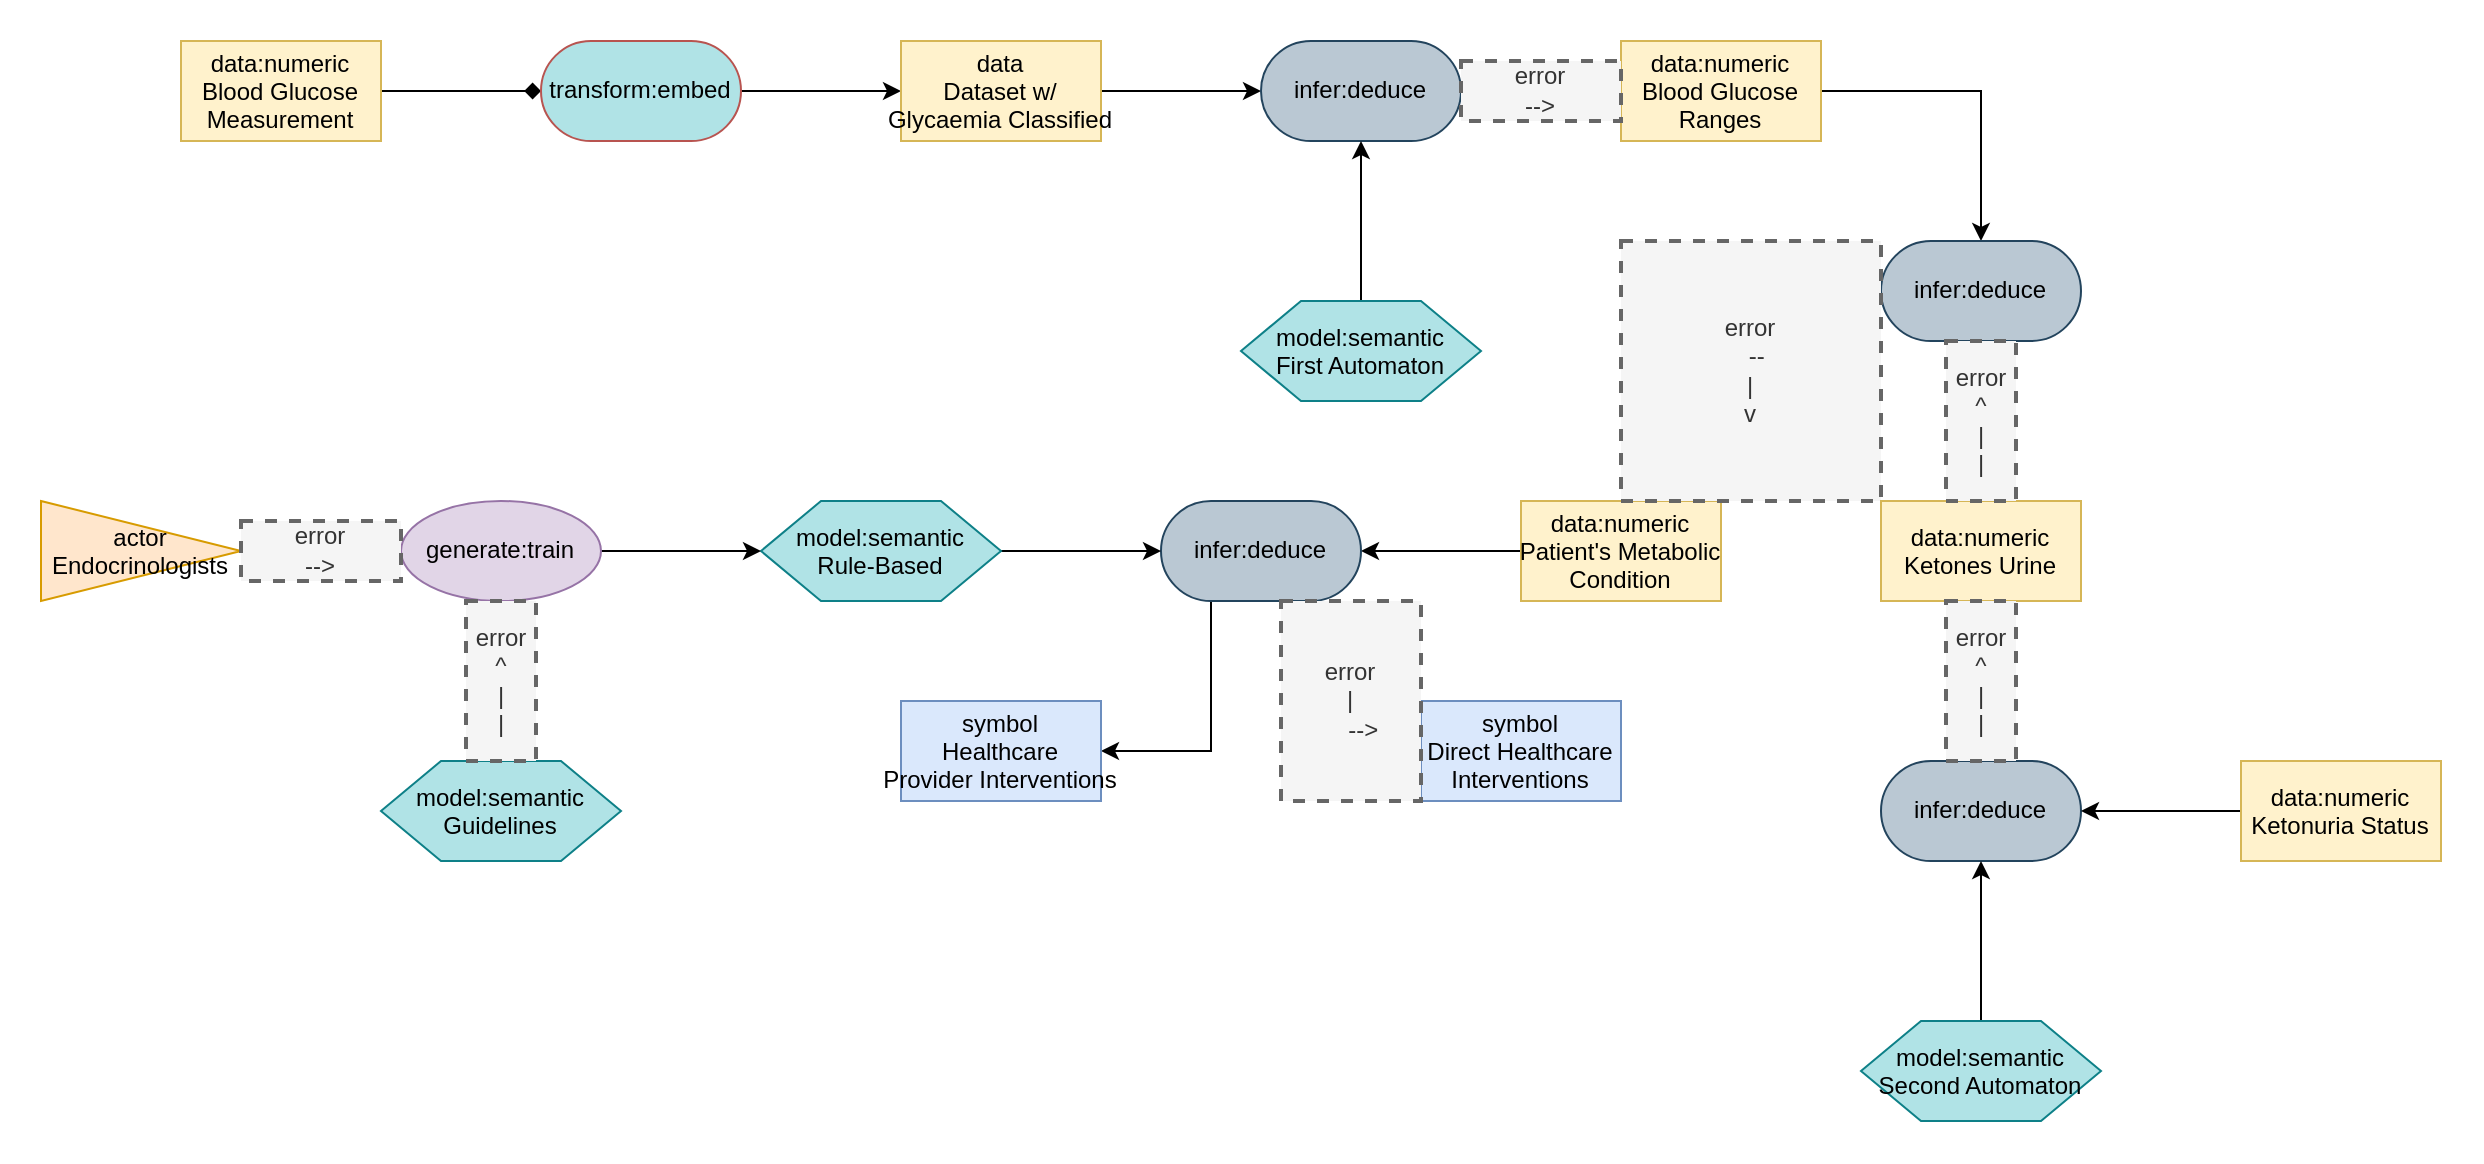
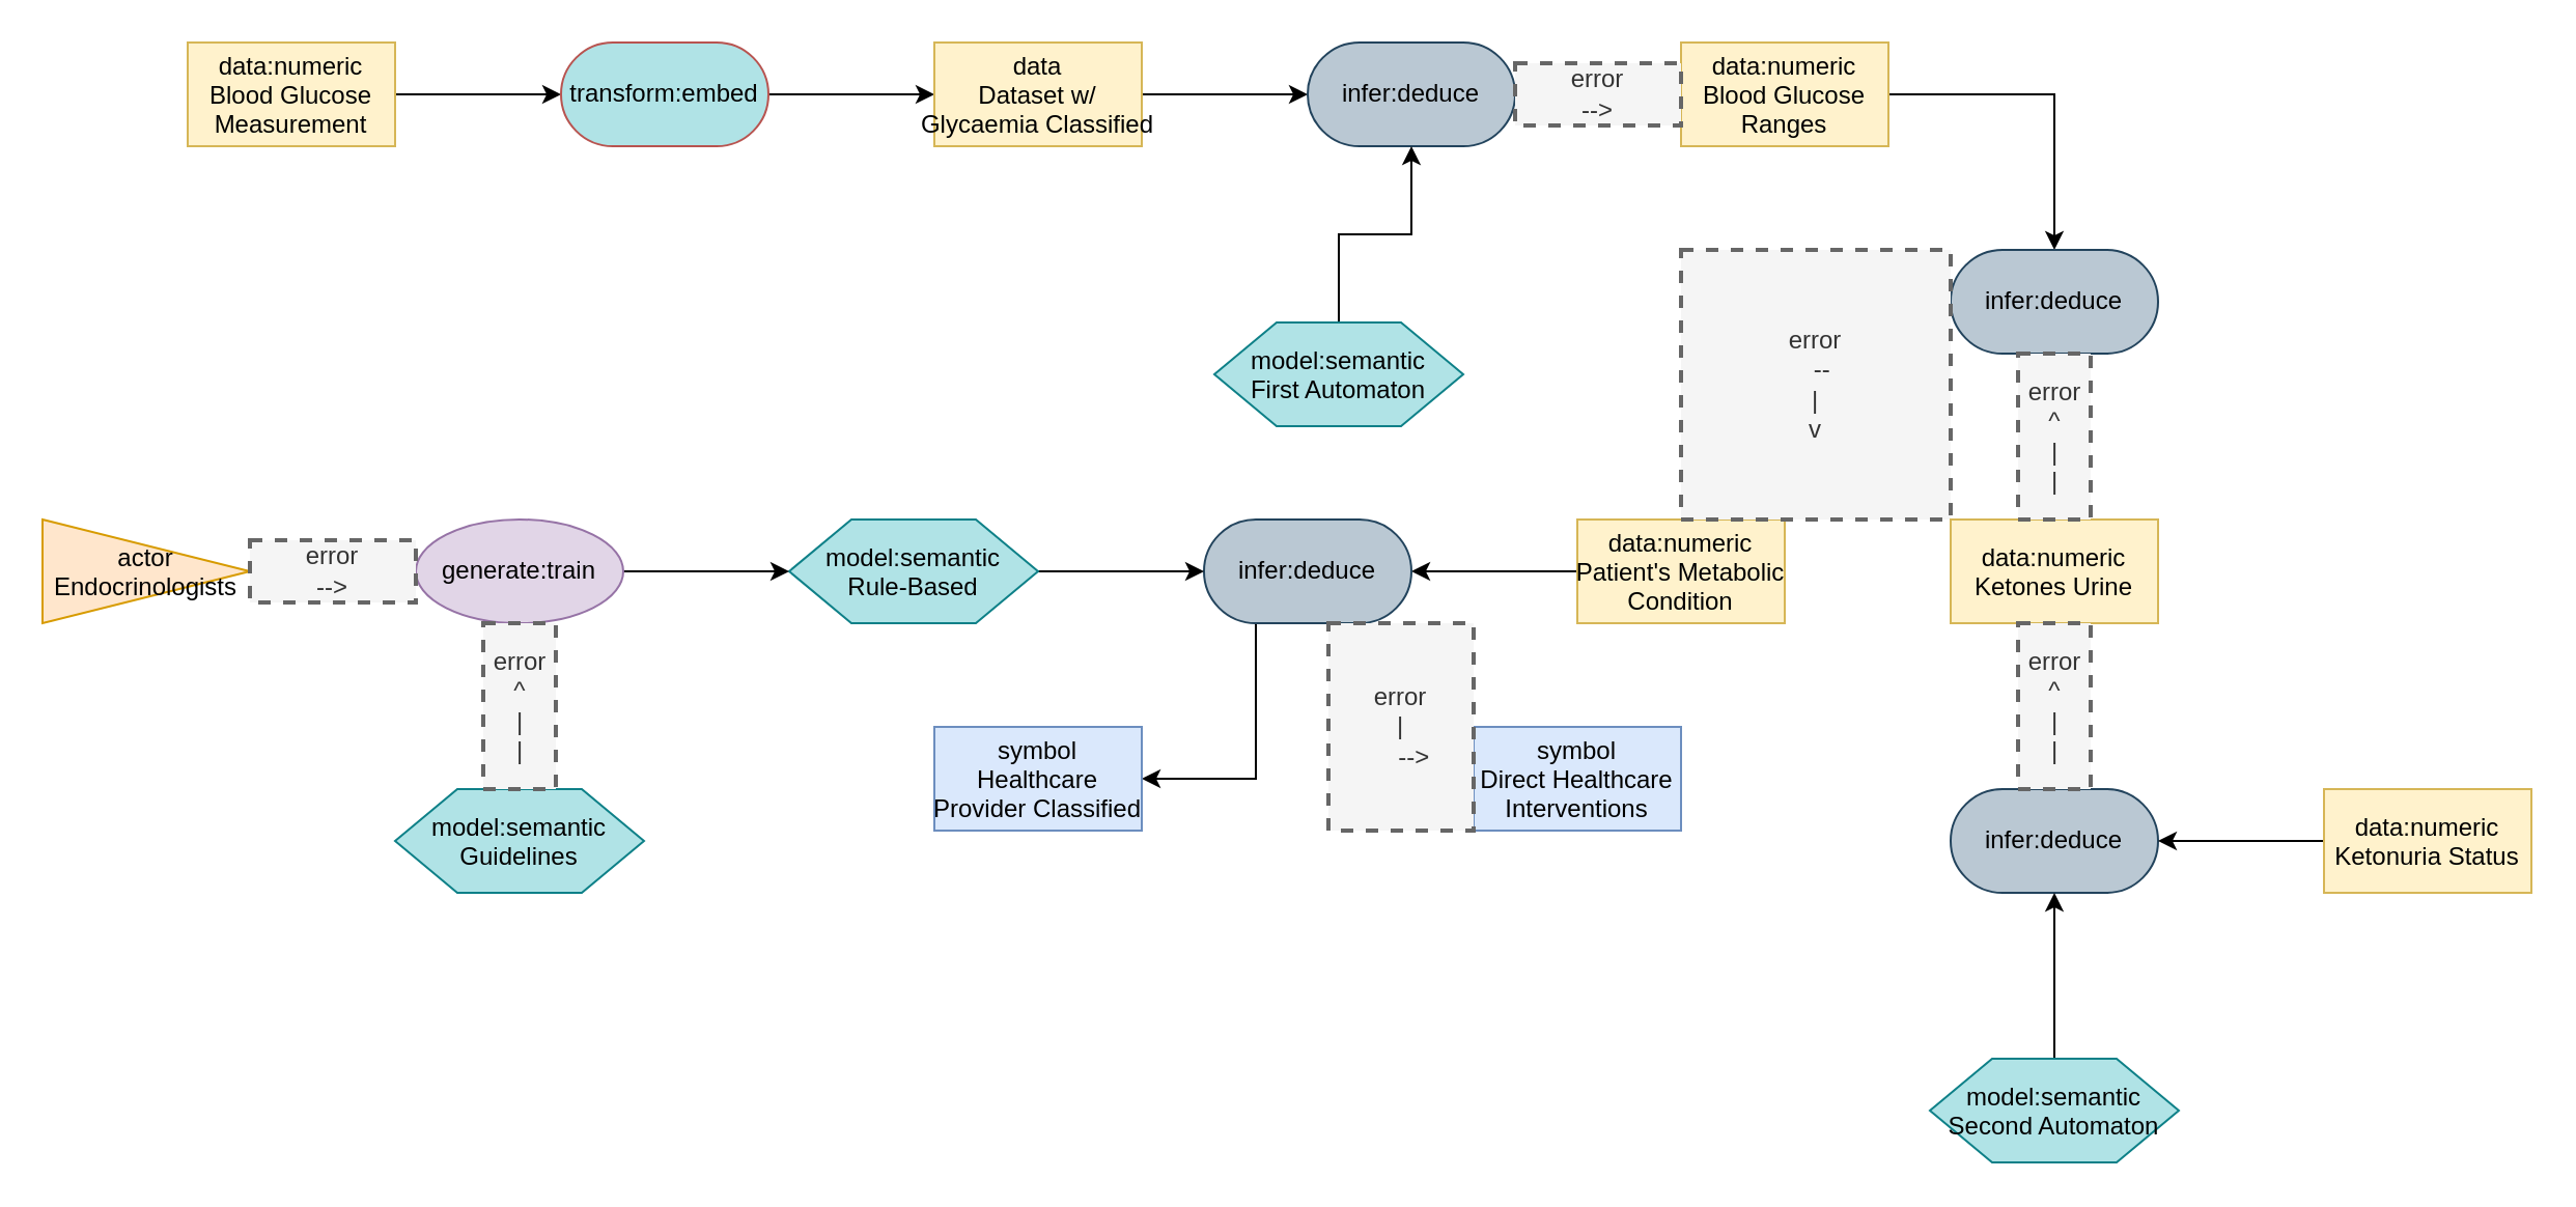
  <mxCell id="0" />
  <mxCell id="1" parent="0" />
- <mxCell id="2" style="edgeStyle=orthogonalEdgeStyle;rounded=0;orthogonalLoop=1;jettySize=auto;html=1;exitX=1;exitY=0.5;exitDx=0;exitDy=0;entryX=0;entryY=0.5;entryDx=0;entryDy=0;endArrow=diamond;" edge="1" parent="1" source="3" target="5"><mxGeometry relative="1" as="geometry" /></mxCell>
+ <mxCell id="2" style="edgeStyle=orthogonalEdgeStyle;rounded=0;orthogonalLoop=1;jettySize=auto;html=1;exitX=1;exitY=0.5;exitDx=0;exitDy=0;entryX=0;entryY=0.5;entryDx=0;entryDy=0;" edge="1" parent="1" source="3" target="5"><mxGeometry relative="1" as="geometry" /></mxCell>
  <mxCell id="3" value="data:numeric&#10;Blood Glucose&#10;Measurement" style="rectangle;fillColor=#fff2cc;strokeColor=#d6b656;" name="data" vertex="1" parent="1"><mxGeometry x="90" y="20" width="100" height="50" as="geometry" /></mxCell>
  <mxCell id="4" style="edgeStyle=orthogonalEdgeStyle;rounded=0;orthogonalLoop=1;jettySize=auto;html=1;exitX=1;exitY=0.5;exitDx=0;exitDy=0;entryX=0;entryY=0.5;entryDx=0;entryDy=0;" edge="1" parent="1" source="5" target="7"><mxGeometry relative="1" as="geometry" /></mxCell>
  <mxCell id="5" value="transform:embed" style="rounded=1;whiteSpace=wrap;html=1;arcSize=50;fillColor=#b0e3e6;strokeColor=#b85450;" name="transform" vertex="1" parent="1"><mxGeometry x="270" y="20" width="100" height="50" as="geometry" /></mxCell>
  <mxCell id="6" style="edgeStyle=orthogonalEdgeStyle;rounded=0;orthogonalLoop=1;jettySize=auto;html=1;exitX=1;exitY=0.5;exitDx=0;exitDy=0;entryX=0;entryY=0.5;entryDx=0;entryDy=0;" edge="1" parent="1" source="7" target="8"><mxGeometry relative="1" as="geometry" /></mxCell>
  <mxCell id="7" value="data&#10;Dataset w/&#10;Glycaemia Classified" style="rectangle;fillColor=#fff2cc;strokeColor=#d6b656;" name="data" vertex="1" parent="1"><mxGeometry x="450" y="20" width="100" height="50" as="geometry" /></mxCell>
  <mxCell id="8" value="infer:deduce" style="rounded=1;whiteSpace=wrap;html=1;arcSize=50;fillColor=#bac8d3;strokeColor=#23445d;" name="infer:deduce" vertex="1" parent="1"><mxGeometry x="630" y="20" width="100" height="50" as="geometry" /></mxCell>
  <mxCell id="9" style="edgeStyle=orthogonalEdgeStyle;rounded=0;orthogonalLoop=1;jettySize=auto;html=1;exitX=0.5;exitY=0;exitDx=0;exitDy=0;entryX=0.5;entryY=1;entryDx=0;entryDy=0;" edge="1" parent="1" source="10" target="8"><mxGeometry relative="1" as="geometry" /></mxCell>
- <mxCell id="10" value="model:semantic&#10;First Automaton" style="shape=hexagon;perimeter=hexagonPerimeter2;fillColor=#b0e3e6;strokeColor=#0e8088;" name="model" vertex="1" parent="1"><mxGeometry x="620" y="150" width="120" height="50" as="geometry" /></mxCell>
+ <mxCell id="10" value="model:semantic&#10;First Automaton" style="shape=hexagon;perimeter=hexagonPerimeter2;fillColor=#b0e3e6;strokeColor=#0e8088;" name="model" vertex="1" parent="1"><mxGeometry x="585" y="155" width="120" height="50" as="geometry" /></mxCell>
  <mxCell id="11" style="edgeStyle=orthogonalEdgeStyle;rounded=0;orthogonalLoop=1;jettySize=auto;html=1;exitX=1;exitY=0.5;exitDx=0;exitDy=0;entryX=0.5;entryY=0;entryDx=0;entryDy=0;" edge="1" parent="1" source="12" target="14"><mxGeometry relative="1" as="geometry" /></mxCell>
  <mxCell id="12" value="data:numeric&#10;Blood Glucose&#10;Ranges" style="rectangle;fillColor=#fff2cc;strokeColor=#d6b656;" name="data" vertex="1" parent="1"><mxGeometry x="810" y="20" width="100" height="50" as="geometry" /></mxCell>
  <mxCell id="13" value="&lt;div&gt;error&lt;/div&gt;&lt;div&gt;--&amp;gt;&lt;/div&gt;" style="text;html=1;align=center;verticalAlign=middle;whiteSpace=wrap;rounded=0;dashed=1;fillColor=#f5f5f5;fontColor=#333333;strokeColor=#666666;strokeWidth=2;" name="text" vertex="1" parent="1"><mxGeometry x="730" y="30" width="80" height="30" as="geometry" /></mxCell>
  <mxCell id="14" value="infer:deduce" style="rounded=1;whiteSpace=wrap;html=1;arcSize=50;fillColor=#bac8d3;strokeColor=#23445d;" name="infer:deduce" vertex="1" parent="1"><mxGeometry x="940" y="120" width="100" height="50" as="geometry" /></mxCell>
  <mxCell id="15" style="edgeStyle=orthogonalEdgeStyle;rounded=0;orthogonalLoop=1;jettySize=auto;html=1;exitX=0;exitY=0.5;exitDx=0;exitDy=0;entryX=1;entryY=0.5;entryDx=0;entryDy=0;" edge="1" parent="1" source="16" target="21"><mxGeometry relative="1" as="geometry" /></mxCell>
  <mxCell id="16" value="data:numeric&#10;Patient's Metabolic&#10;Condition" style="rectangle;fillColor=#fff2cc;strokeColor=#d6b656;" name="data" vertex="1" parent="1"><mxGeometry x="760" y="250" width="100" height="50" as="geometry" /></mxCell>
  <mxCell id="17" value="&lt;div&gt;error&lt;/div&gt;&lt;div&gt;&amp;nbsp; --&lt;/div&gt;&lt;div&gt;|&lt;/div&gt;&lt;div&gt;v&lt;/div&gt;" style="text;html=1;align=center;verticalAlign=middle;whiteSpace=wrap;rounded=0;dashed=1;fillColor=#f5f5f5;fontColor=#333333;strokeColor=#666666;strokeWidth=2;" name="text" vertex="1" parent="1"><mxGeometry x="810" y="120" width="130" height="130" as="geometry" /></mxCell>
  <mxCell id="18" value="data:numeric&#10;Ketones Urine" style="rectangle;fillColor=#fff2cc;strokeColor=#d6b656;" name="data" vertex="1" parent="1"><mxGeometry x="940" y="250" width="100" height="50" as="geometry" /></mxCell>
  <mxCell id="19" value="&lt;div&gt;error&lt;/div&gt;&lt;div&gt;^&lt;/div&gt;&lt;div&gt;|&lt;/div&gt;&lt;div&gt;|&lt;/div&gt;" style="text;html=1;align=center;verticalAlign=middle;whiteSpace=wrap;rounded=0;dashed=1;fillColor=#f5f5f5;fontColor=#333333;strokeColor=#666666;strokeWidth=2;" name="text" vertex="1" parent="1"><mxGeometry x="972.5" y="170" width="35" height="80" as="geometry" /></mxCell>
  <mxCell id="20" style="edgeStyle=orthogonalEdgeStyle;rounded=0;orthogonalLoop=1;jettySize=auto;html=1;exitX=0.25;exitY=1;exitDx=0;exitDy=0;entryX=1;entryY=0.5;entryDx=0;entryDy=0;" edge="1" parent="1" source="21" target="30"><mxGeometry relative="1" as="geometry" /></mxCell>
  <mxCell id="21" value="infer:deduce" style="rounded=1;whiteSpace=wrap;html=1;arcSize=50;fillColor=#bac8d3;strokeColor=#23445d;" name="infer:deduce" vertex="1" parent="1"><mxGeometry x="580" y="250" width="100" height="50" as="geometry" /></mxCell>
  <mxCell id="22" style="edgeStyle=orthogonalEdgeStyle;rounded=0;orthogonalLoop=1;jettySize=auto;html=1;exitX=1;exitY=0.5;exitDx=0;exitDy=0;entryX=0;entryY=0.5;entryDx=0;entryDy=0;" edge="1" parent="1" source="23" target="21"><mxGeometry relative="1" as="geometry" /></mxCell>
  <mxCell id="23" value="model:semantic&#10;Rule-Based" style="shape=hexagon;perimeter=hexagonPerimeter2;fillColor=#b0e3e6;strokeColor=#0e8088;" name="model" vertex="1" parent="1"><mxGeometry x="380" y="250" width="120" height="50" as="geometry" /></mxCell>
  <mxCell id="24" style="edgeStyle=orthogonalEdgeStyle;rounded=0;orthogonalLoop=1;jettySize=auto;html=1;entryX=0;entryY=0.5;entryDx=0;entryDy=0;" edge="1" parent="1" source="25" target="23"><mxGeometry relative="1" as="geometry" /></mxCell>
  <mxCell id="25" value="generate:train" style="ellipse;whiteSpace=wrap;html=1;arcSize=50;fillColor=#e1d5e7;strokeColor=#9673a6;" name="generate:train" vertex="1" parent="1"><mxGeometry x="200" y="250" width="100" height="50" as="geometry" /></mxCell>
  <mxCell id="26" value="model:semantic&#10;Guidelines" style="shape=hexagon;perimeter=hexagonPerimeter2;fillColor=#b0e3e6;strokeColor=#0e8088;" name="model" vertex="1" parent="1"><mxGeometry x="190" y="380" width="120" height="50" as="geometry" /></mxCell>
  <mxCell id="27" value="&lt;div&gt;error&lt;/div&gt;&lt;div&gt;^&lt;/div&gt;&lt;div&gt;|&lt;/div&gt;&lt;div&gt;|&lt;/div&gt;" style="text;html=1;align=center;verticalAlign=middle;whiteSpace=wrap;rounded=0;dashed=1;fillColor=#f5f5f5;fontColor=#333333;strokeColor=#666666;strokeWidth=2;" name="text" vertex="1" parent="1"><mxGeometry x="232.5" y="300" width="35" height="80" as="geometry" /></mxCell>
  <mxCell id="28" value="actor&#10;Endocrinologists" style="triangle;fillColor=#ffe6cc;strokeColor=#d79b00;" name="actor" vertex="1" parent="1"><mxGeometry x="20" y="250" width="100" height="50" as="geometry" /></mxCell>
  <mxCell id="29" value="&lt;div&gt;error&lt;/div&gt;&lt;div&gt;--&amp;gt;&lt;/div&gt;" style="text;html=1;align=center;verticalAlign=middle;whiteSpace=wrap;rounded=0;dashed=1;fillColor=#f5f5f5;fontColor=#333333;strokeColor=#666666;strokeWidth=2;" name="text" vertex="1" parent="1"><mxGeometry x="120" y="260" width="80" height="30" as="geometry" /></mxCell>
- <mxCell id="30" value="symbol&#10;Healthcare&#10;Provider Interventions" style="rectangle;fillColor=#dae8fc;strokeColor=#6c8ebf;" name="symbol" vertex="1" parent="1"><mxGeometry x="450" y="350" width="100" height="50" as="geometry" /></mxCell>
+ <mxCell id="30" value="symbol&#10;Healthcare&#10;Provider Classified" style="rectangle;fillColor=#dae8fc;strokeColor=#6c8ebf;" name="symbol" vertex="1" parent="1"><mxGeometry x="450" y="350" width="100" height="50" as="geometry" /></mxCell>
  <mxCell id="31" value="symbol&#10;Direct Healthcare&#10;Interventions" style="rectangle;fillColor=#dae8fc;strokeColor=#6c8ebf;" name="symbol" vertex="1" parent="1"><mxGeometry x="710" y="350" width="100" height="50" as="geometry" /></mxCell>
  <mxCell id="32" value="&lt;div&gt;error&lt;/div&gt;&lt;div&gt;|&lt;/div&gt;&lt;div&gt;&amp;nbsp;&amp;nbsp;&amp;nbsp; --&amp;gt;&lt;/div&gt;" style="text;html=1;align=center;verticalAlign=middle;whiteSpace=wrap;rounded=0;dashed=1;fillColor=#f5f5f5;fontColor=#333333;strokeColor=#666666;strokeWidth=2;" name="text" vertex="1" parent="1"><mxGeometry x="640" y="300" width="70" height="100" as="geometry" /></mxCell>
  <mxCell id="33" value="infer:deduce" style="rounded=1;whiteSpace=wrap;html=1;arcSize=50;fillColor=#bac8d3;strokeColor=#23445d;" name="infer:deduce" vertex="1" parent="1"><mxGeometry x="940" y="380" width="100" height="50" as="geometry" /></mxCell>
  <mxCell id="34" value="&lt;div&gt;error&lt;/div&gt;&lt;div&gt;^&lt;/div&gt;&lt;div&gt;|&lt;/div&gt;&lt;div&gt;|&lt;/div&gt;" style="text;html=1;align=center;verticalAlign=middle;whiteSpace=wrap;rounded=0;dashed=1;fillColor=#f5f5f5;fontColor=#333333;strokeColor=#666666;strokeWidth=2;" name="text" vertex="1" parent="1"><mxGeometry x="972.5" y="300" width="35" height="80" as="geometry" /></mxCell>
  <mxCell id="35" style="edgeStyle=orthogonalEdgeStyle;rounded=0;orthogonalLoop=1;jettySize=auto;html=1;entryX=0.5;entryY=1;entryDx=0;entryDy=0;" edge="1" parent="1" source="36" target="33"><mxGeometry relative="1" as="geometry" /></mxCell>
  <mxCell id="36" value="model:semantic&#10;Second Automaton" style="shape=hexagon;perimeter=hexagonPerimeter2;fillColor=#b0e3e6;strokeColor=#0e8088;" name="model" vertex="1" parent="1"><mxGeometry x="930" y="510" width="120" height="50" as="geometry" /></mxCell>
  <mxCell id="37" style="edgeStyle=orthogonalEdgeStyle;rounded=0;orthogonalLoop=1;jettySize=auto;html=1;entryX=1;entryY=0.5;entryDx=0;entryDy=0;" edge="1" parent="1" source="38" target="33"><mxGeometry relative="1" as="geometry" /></mxCell>
  <mxCell id="38" value="data:numeric&#10;Ketonuria Status" style="rectangle;fillColor=#fff2cc;strokeColor=#d6b656;" name="data" vertex="1" parent="1"><mxGeometry x="1120" y="380" width="100" height="50" as="geometry" /></mxCell>
